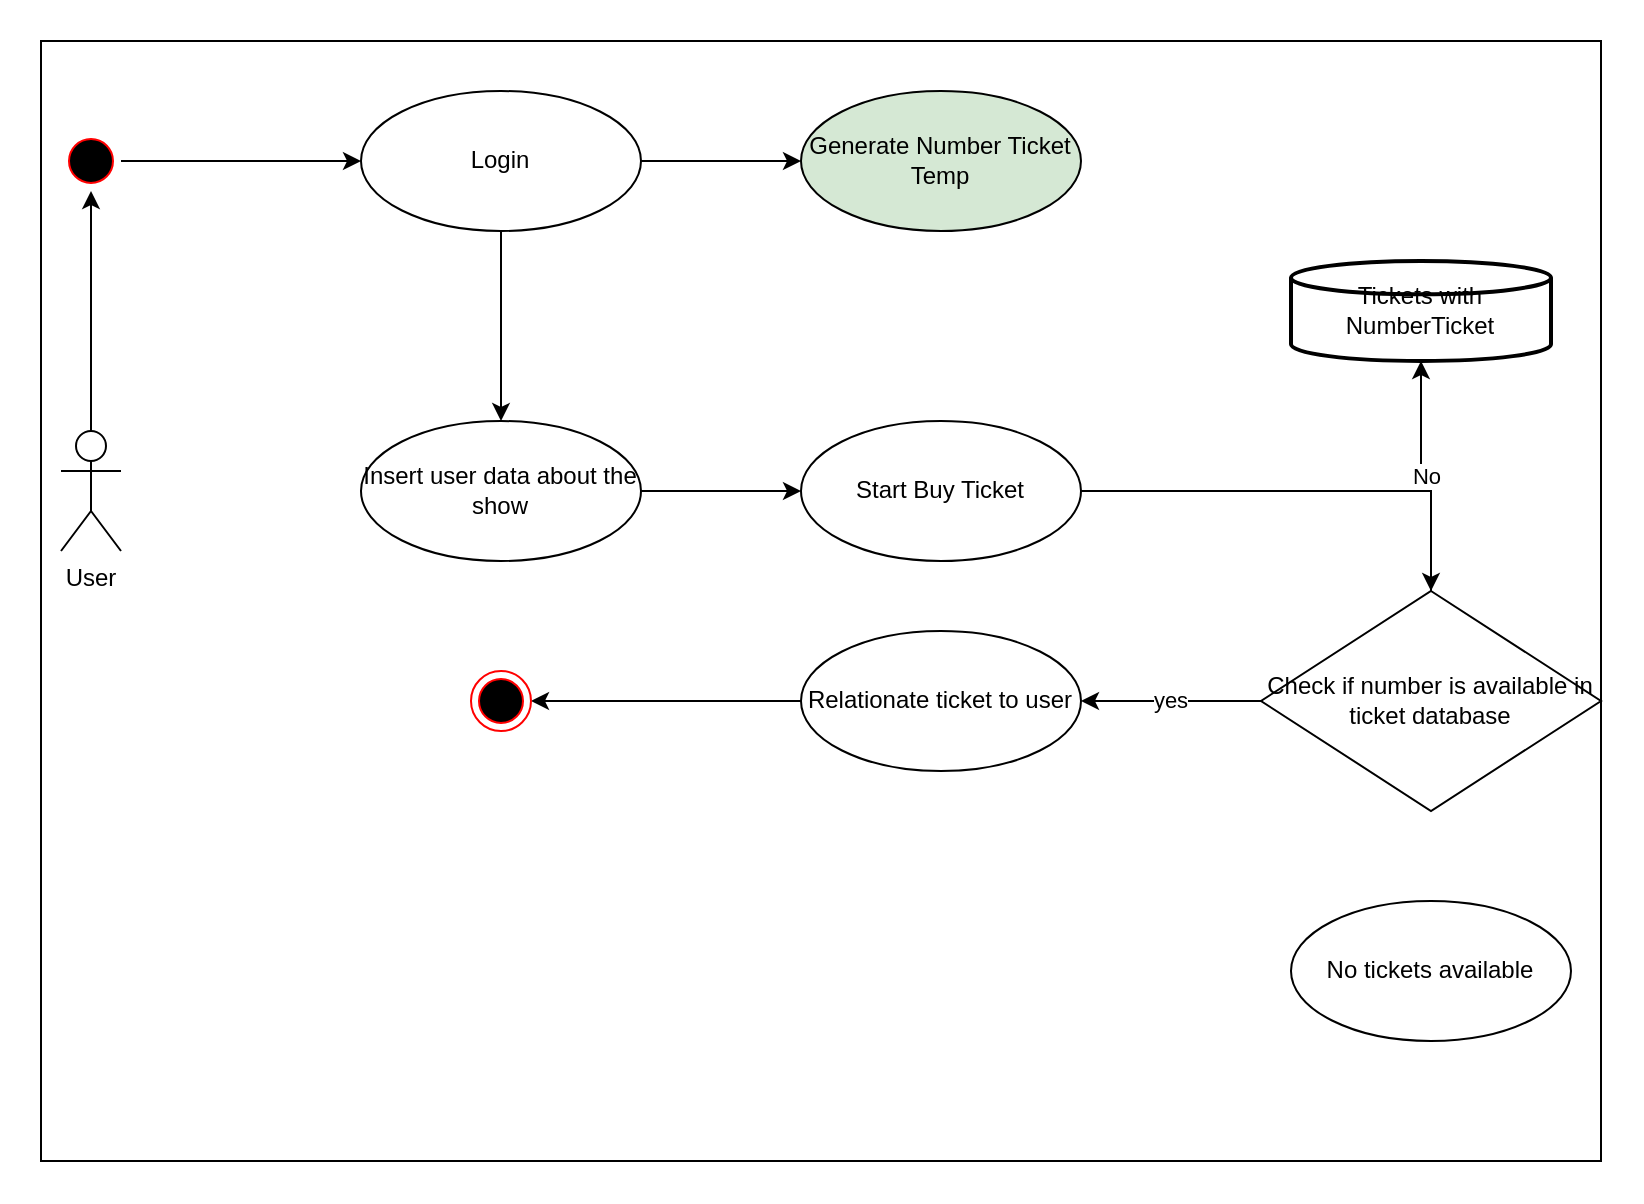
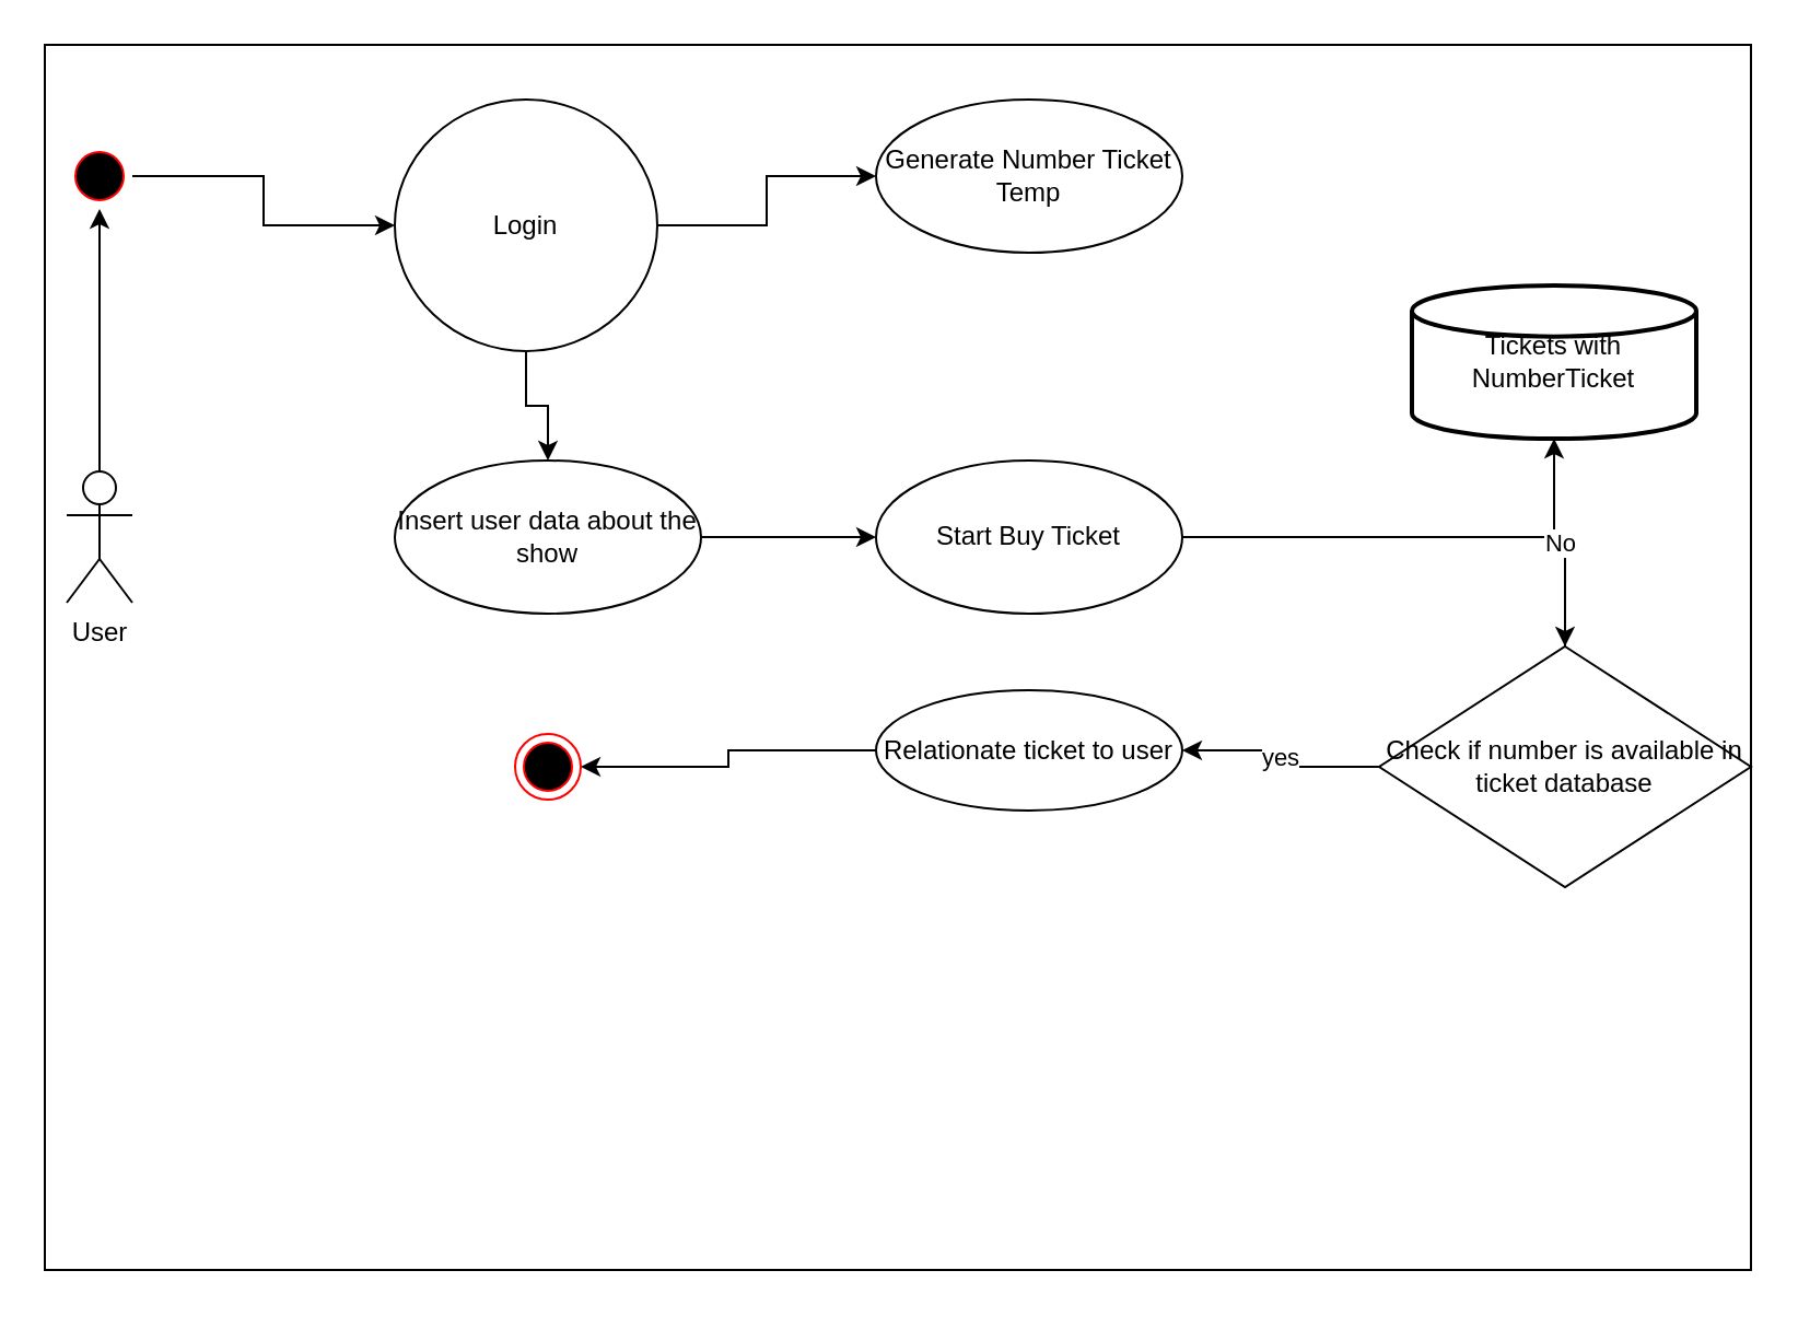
  <mxCell id="0" />
  <mxCell id="1" parent="0" />
  <mxCell id="2" value="" style="rounded=0;whiteSpace=wrap;html=1;" vertex="1" parent="1"><mxGeometry x="20" y="20" width="780" height="560" as="geometry" /></mxCell>
  <mxCell id="3" style="edgeStyle=orthogonalEdgeStyle;rounded=0;orthogonalLoop=1;jettySize=auto;html=1;" edge="1" parent="1" source="5" target="6"><mxGeometry relative="1" as="geometry" /></mxCell>
  <mxCell id="4" style="edgeStyle=orthogonalEdgeStyle;rounded=0;orthogonalLoop=1;jettySize=auto;html=1;" edge="1" parent="1" source="5" target="8"><mxGeometry relative="1" as="geometry" /></mxCell>
- <mxCell id="5" value="Login" style="ellipse;whiteSpace=wrap;html=1;" vertex="1" parent="1"><mxGeometry x="180" y="45" width="140" height="70" as="geometry" /></mxCell>
- <mxCell id="6" value="Generate Number Ticket Temp" style="ellipse;whiteSpace=wrap;html=1;fillColor=#d5e8d4;" vertex="1" parent="1"><mxGeometry x="400" y="45" width="140" height="70" as="geometry" /></mxCell>
+ <mxCell id="5" value="Login" style="ellipse;whiteSpace=wrap;html=1;" vertex="1" parent="1"><mxGeometry x="180" y="45" width="120" height="115" as="geometry" /></mxCell>
+ <mxCell id="6" value="Generate Number Ticket Temp" style="ellipse;whiteSpace=wrap;html=1;" vertex="1" parent="1"><mxGeometry x="400" y="45" width="140" height="70" as="geometry" /></mxCell>
  <mxCell id="7" style="edgeStyle=orthogonalEdgeStyle;rounded=0;orthogonalLoop=1;jettySize=auto;html=1;" edge="1" parent="1" source="8" target="10"><mxGeometry relative="1" as="geometry" /></mxCell>
  <mxCell id="8" value="Insert user data about the show" style="ellipse;whiteSpace=wrap;html=1;" vertex="1" parent="1"><mxGeometry x="180" y="210" width="140" height="70" as="geometry" /></mxCell>
  <mxCell id="9" value="" style="edgeStyle=orthogonalEdgeStyle;rounded=0;orthogonalLoop=1;jettySize=auto;html=1;exitX=1;exitY=0.5;exitDx=0;exitDy=0;entryX=0.5;entryY=0;entryDx=0;entryDy=0;" edge="1" parent="1" source="10" target="13"><mxGeometry relative="1" as="geometry"><mxPoint x="600" y="245" as="targetPoint" /></mxGeometry></mxCell>
  <mxCell id="10" value="Start Buy Ticket" style="ellipse;whiteSpace=wrap;html=1;" vertex="1" parent="1"><mxGeometry x="400" y="210" width="140" height="70" as="geometry" /></mxCell>
  <mxCell id="11" value="yes" style="edgeStyle=orthogonalEdgeStyle;rounded=0;orthogonalLoop=1;jettySize=auto;html=1;" edge="1" parent="1" source="13" target="15"><mxGeometry relative="1" as="geometry" /></mxCell>
  <mxCell id="12" value="No" style="edgeStyle=orthogonalEdgeStyle;rounded=0;orthogonalLoop=1;jettySize=auto;html=1;" edge="1" parent="1" source="13" target="20"><mxGeometry relative="1" as="geometry" /></mxCell>
  <mxCell id="13" value="Check if number is available in ticket database" style="rhombus;whiteSpace=wrap;html=1;" vertex="1" parent="1"><mxGeometry x="630" y="295" width="170" height="110" as="geometry" /></mxCell>
  <mxCell id="14" value="" style="edgeStyle=orthogonalEdgeStyle;rounded=0;orthogonalLoop=1;jettySize=auto;html=1;entryX=1;entryY=0.5;entryDx=0;entryDy=0;" edge="1" parent="1" source="15" target="17"><mxGeometry relative="1" as="geometry"><mxPoint x="320" y="350" as="targetPoint" /></mxGeometry></mxCell>
- <mxCell id="15" value="Relationate ticket to user" style="ellipse;whiteSpace=wrap;html=1;" vertex="1" parent="1"><mxGeometry x="400" y="315" width="140" height="70" as="geometry" /></mxCell>
- <mxCell id="16" value="No tickets available" style="ellipse;whiteSpace=wrap;html=1;" vertex="1" parent="1"><mxGeometry x="645" y="450" width="140" height="70" as="geometry" /></mxCell>
+ <mxCell id="15" value="Relationate ticket to user" style="ellipse;whiteSpace=wrap;html=1;" vertex="1" parent="1"><mxGeometry x="400" y="315" width="140" height="55" as="geometry" /></mxCell>
  <mxCell id="17" value="" style="ellipse;html=1;shape=endState;fillColor=#000000;strokeColor=#ff0000;" vertex="1" parent="1"><mxGeometry x="235" y="335" width="30" height="30" as="geometry" /></mxCell>
  <mxCell id="18" style="edgeStyle=orthogonalEdgeStyle;rounded=0;orthogonalLoop=1;jettySize=auto;html=1;" edge="1" parent="1" source="19" target="5"><mxGeometry relative="1" as="geometry" /></mxCell>
  <mxCell id="19" value="" style="ellipse;html=1;shape=startState;fillColor=#000000;strokeColor=#ff0000;" vertex="1" parent="1"><mxGeometry x="30" y="65" width="30" height="30" as="geometry" /></mxCell>
- <mxCell id="20" value="Tickets with NumberTicket" style="strokeWidth=2;html=1;shape=mxgraph.flowchart.database;whiteSpace=wrap;" vertex="1" parent="1"><mxGeometry x="645" y="130" width="130" height="50" as="geometry" /></mxCell>
+ <mxCell id="20" value="Tickets with NumberTicket" style="strokeWidth=2;html=1;shape=mxgraph.flowchart.database;whiteSpace=wrap;" vertex="1" parent="1"><mxGeometry x="645" y="130" width="130" height="70" as="geometry" /></mxCell>
  <mxCell id="21" value="User" style="shape=umlActor;verticalLabelPosition=bottom;verticalAlign=top;html=1;" vertex="1" parent="1"><mxGeometry x="30" y="215" width="30" height="60" as="geometry" /></mxCell>
  <mxCell id="22" style="edgeStyle=orthogonalEdgeStyle;rounded=0;orthogonalLoop=1;jettySize=auto;html=1;" edge="1" parent="1" source="21" target="19"><mxGeometry relative="1" as="geometry" /></mxCell>
